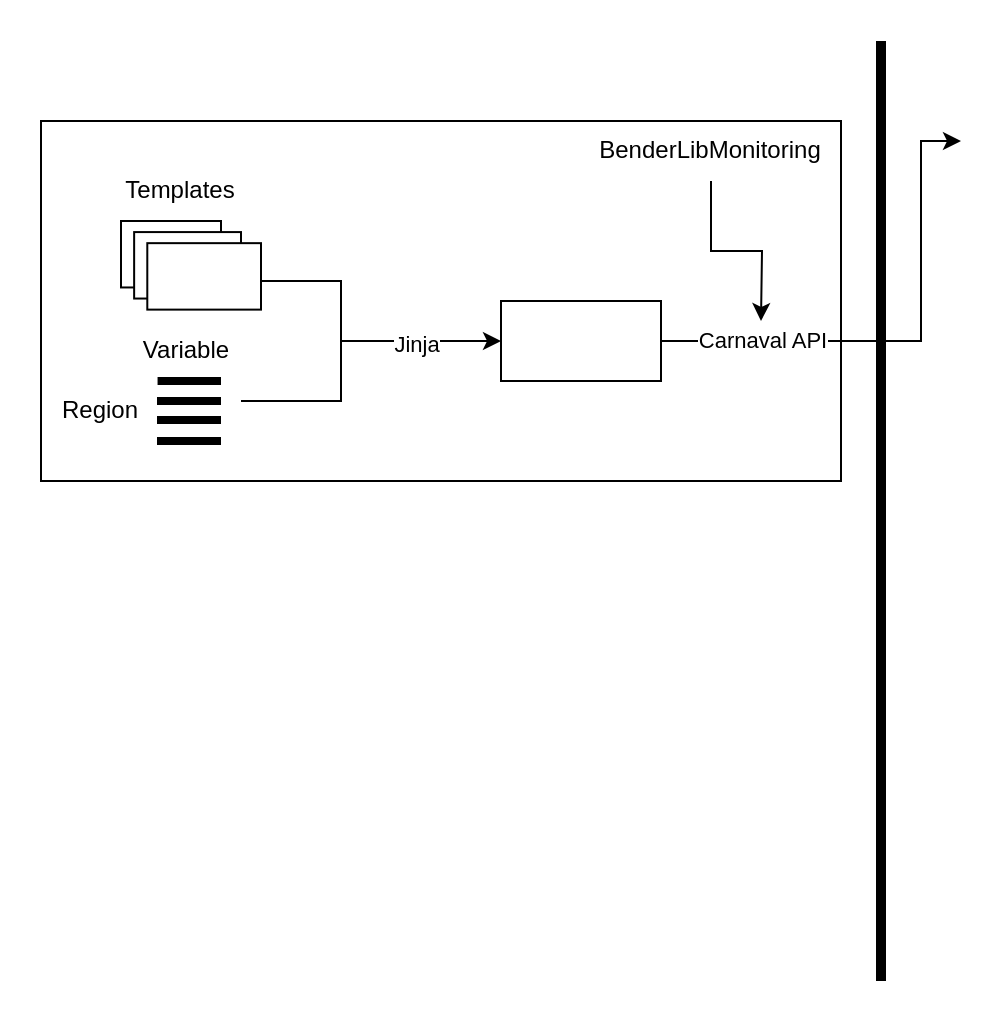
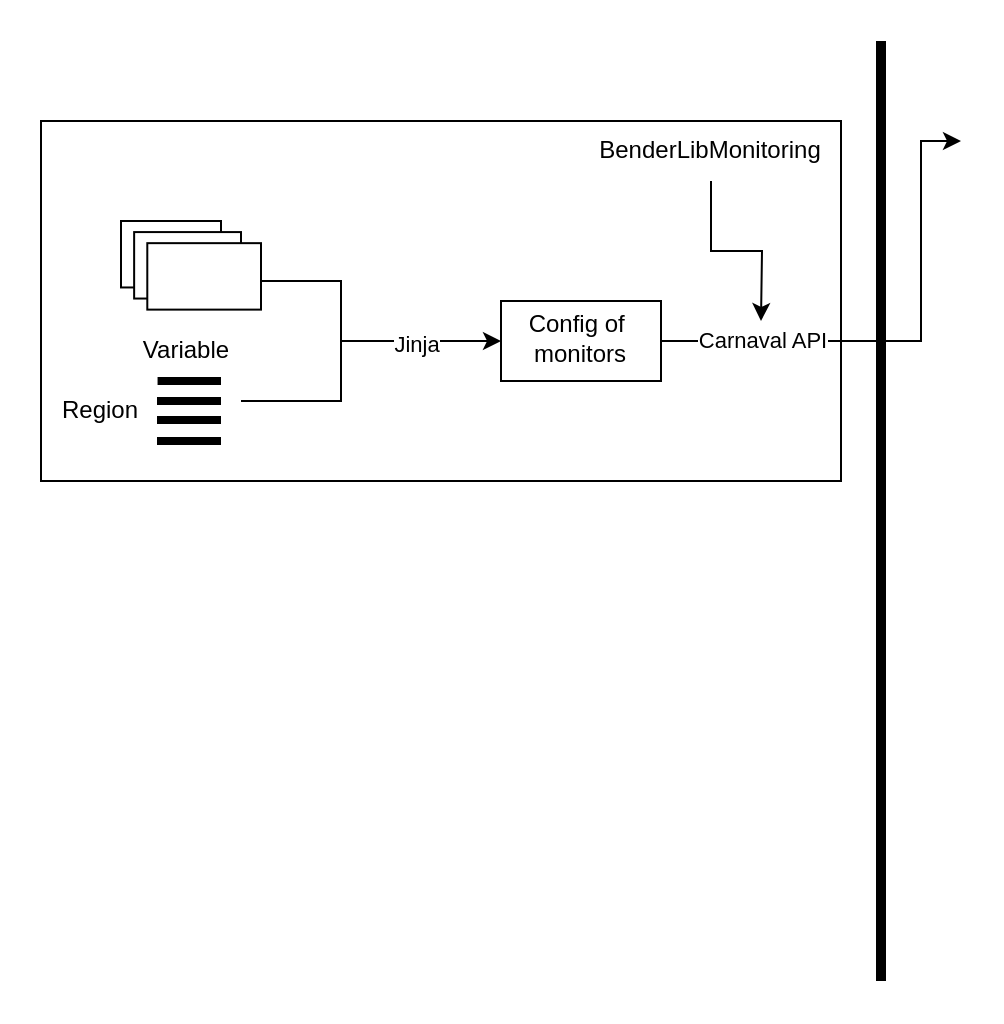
  <mxCell id="0" />
  <mxCell id="1" parent="0" />
  <mxCell id="2" value="" style="endArrow=classic;html=1;rounded=0;exitX=1;exitY=0.5;exitDx=0;exitDy=0;" edge="1" parent="1" source="22"><mxGeometry width="50" height="50" relative="1" as="geometry"><mxPoint x="360" y="210" as="sourcePoint" /><mxPoint x="480" y="70" as="targetPoint" /><Array as="points"><mxPoint x="460" y="170" /><mxPoint x="460" y="70" /></Array></mxGeometry></mxCell>
  <mxCell id="3" value="Carnaval API" style="edgeLabel;html=1;align=center;verticalAlign=middle;resizable=0;points=[];" vertex="1" connectable="0" parent="2"><mxGeometry x="-0.384" relative="1" as="geometry"><mxPoint x="-27" y="-1" as="offset" /></mxGeometry></mxCell>
  <mxCell id="4" value="" style="endArrow=none;html=1;rounded=0;strokeWidth=5;" edge="1" parent="1"><mxGeometry width="50" height="50" relative="1" as="geometry"><mxPoint x="440" y="490" as="sourcePoint" /><mxPoint x="440" as="targetPoint" y="20" /></mxGeometry></mxCell>
  <mxCell id="5" value="BenderLibMonitoring" style="text;html=1;strokeColor=none;fillColor=none;align=center;verticalAlign=middle;whiteSpace=wrap;rounded=0;" vertex="1" parent="1"><mxGeometry x="270" y="60" width="170" height="30" as="geometry" /></mxCell>
  <mxCell id="6" value="" style="group" vertex="1" connectable="0" parent="1"><mxGeometry x="20" y="60" width="400" height="240" as="geometry" /></mxCell>
- <mxCell id="7" value="Templates" style="text;html=1;strokeColor=none;fillColor=none;align=center;verticalAlign=middle;whiteSpace=wrap;rounded=0;" vertex="1" parent="6"><mxGeometry x="40" y="20" width="60" height="30" as="geometry" /></mxCell>
  <mxCell id="8" value="" style="group" vertex="1" connectable="0" parent="6"><mxGeometry x="30" y="60" width="320" height="180" as="geometry" /></mxCell>
  <mxCell id="9" value="Variable" style="text;html=1;strokeColor=none;fillColor=none;align=center;verticalAlign=middle;whiteSpace=wrap;rounded=0;" vertex="1" parent="8"><mxGeometry x="13.28" y="40" width="60" height="30" as="geometry" /></mxCell>
  <mxCell id="10" value="Region" style="text;html=1;strokeColor=none;fillColor=none;align=center;verticalAlign=middle;whiteSpace=wrap;rounded=0;" vertex="1" parent="8"><mxGeometry x="-30.0" y="70" width="60" height="30" as="geometry" /></mxCell>
  <mxCell id="11" value="" style="group" vertex="1" connectable="0" parent="8"><mxGeometry x="10" y="-10" width="70" height="44.31" as="geometry" /></mxCell>
  <mxCell id="12" value="" style="rounded=0;whiteSpace=wrap;html=1;" vertex="1" parent="11"><mxGeometry width="50" height="33.23" as="geometry" /></mxCell>
  <mxCell id="13" value="" style="rounded=0;whiteSpace=wrap;html=1;" vertex="1" parent="11"><mxGeometry x="6.57" y="5.54" width="53.43" height="33.23" as="geometry" /></mxCell>
  <mxCell id="14" value="" style="rounded=0;whiteSpace=wrap;html=1;" vertex="1" parent="11"><mxGeometry x="13.15" y="11.08" width="56.85" height="33.23" as="geometry" /></mxCell>
  <mxCell id="15" style="edgeStyle=orthogonalEdgeStyle;rounded=0;orthogonalLoop=1;jettySize=auto;html=1;exitX=1;exitY=0.5;exitDx=0;exitDy=0;" edge="1" parent="8" source="14"><mxGeometry relative="1" as="geometry"><mxPoint x="200" y="50" as="targetPoint" /><Array as="points"><mxPoint x="80" y="20" /><mxPoint x="120" y="20" /><mxPoint x="120" y="50" /><mxPoint x="200" y="50" /></Array></mxGeometry></mxCell>
  <mxCell id="16" value="Jinja" style="edgeLabel;html=1;align=center;verticalAlign=middle;resizable=0;points=[];" vertex="1" connectable="0" parent="15"><mxGeometry x="0.449" y="-1" relative="1" as="geometry"><mxPoint as="offset" /></mxGeometry></mxCell>
  <mxCell id="17" value="" style="group" vertex="1" connectable="0" parent="8"><mxGeometry x="28" y="70" width="32" height="30" as="geometry" /></mxCell>
  <mxCell id="18" value="" style="endArrow=none;html=1;rounded=0;exitX=0.25;exitY=1;exitDx=0;exitDy=0;strokeWidth=4;" edge="1" parent="17" source="9"><mxGeometry width="50" height="50" relative="1" as="geometry"><mxPoint x="-4.72" y="50" as="sourcePoint" /><mxPoint x="32" as="targetPoint" /></mxGeometry></mxCell>
  <mxCell id="19" value="" style="endArrow=none;html=1;rounded=0;exitX=0.25;exitY=1;exitDx=0;exitDy=0;strokeWidth=4;" edge="1" parent="17"><mxGeometry width="50" height="50" relative="1" as="geometry"><mxPoint y="10" as="sourcePoint" /><mxPoint x="32" y="10" as="targetPoint" /></mxGeometry></mxCell>
  <mxCell id="20" value="" style="endArrow=none;html=1;rounded=0;exitX=0.25;exitY=1;exitDx=0;exitDy=0;strokeWidth=4;" edge="1" parent="17"><mxGeometry width="50" height="50" relative="1" as="geometry"><mxPoint y="19.5" as="sourcePoint" /><mxPoint x="32" y="19.5" as="targetPoint" /></mxGeometry></mxCell>
  <mxCell id="21" value="" style="endArrow=none;html=1;rounded=0;exitX=0.25;exitY=1;exitDx=0;exitDy=0;strokeWidth=4;" edge="1" parent="17"><mxGeometry width="50" height="50" relative="1" as="geometry"><mxPoint y="30" as="sourcePoint" /><mxPoint x="32" y="30" as="targetPoint" /></mxGeometry></mxCell>
  <mxCell id="22" value="" style="rounded=0;whiteSpace=wrap;html=1;" vertex="1" parent="8"><mxGeometry x="200" y="30" width="80" height="40" as="geometry" /></mxCell>
+ <mxCell id="23" value="Config of&amp;nbsp; monitors" style="text;html=1;strokeColor=none;fillColor=none;align=center;verticalAlign=middle;whiteSpace=wrap;rounded=0;" vertex="1" parent="8"><mxGeometry x="205" y="34.31" width="70" height="30" as="geometry" /></mxCell>
  <mxCell id="24" value="" style="rounded=0;whiteSpace=wrap;html=1;fillColor=none;gradientColor=none;" vertex="1" parent="6"><mxGeometry width="400" height="180" as="geometry" /></mxCell>
  <mxCell id="25" value="" style="endArrow=none;html=1;rounded=0;" edge="1" parent="6"><mxGeometry width="50" height="50" relative="1" as="geometry"><mxPoint x="100" y="140" as="sourcePoint" /><mxPoint x="150" y="110" as="targetPoint" /><Array as="points"><mxPoint x="150" y="140" /></Array></mxGeometry></mxCell>
  <mxCell id="26" style="edgeStyle=orthogonalEdgeStyle;rounded=0;orthogonalLoop=1;jettySize=auto;html=1;exitX=0.5;exitY=1;exitDx=0;exitDy=0;" edge="1" parent="6" source="5"><mxGeometry relative="1" as="geometry"><mxPoint x="360" y="100" as="targetPoint" /></mxGeometry></mxCell>
